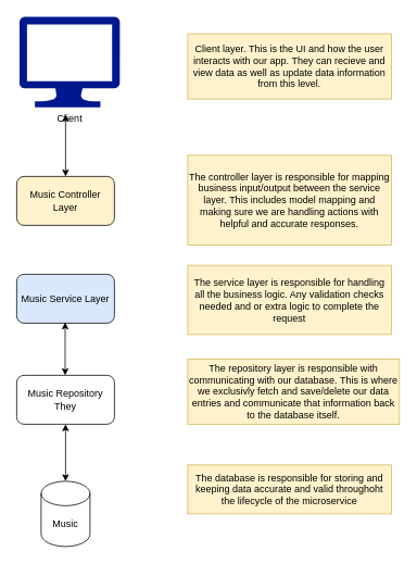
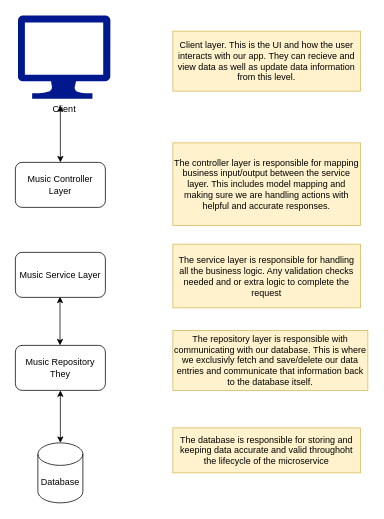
  <mxCell id="0" />
  <mxCell id="1" parent="0" />
- <mxCell id="2" value="Music" style="shape=cylinder3;whiteSpace=wrap;html=1;boundedLbl=1;backgroundOutline=1;size=15;" vertex="1" parent="1"><mxGeometry x="50" y="590" width="60" height="80" as="geometry" /></mxCell>
+ <mxCell id="2" value="Database" style="shape=cylinder3;whiteSpace=wrap;html=1;boundedLbl=1;backgroundOutline=1;size=15;" vertex="1" parent="1"><mxGeometry x="50" y="590" width="60" height="80" as="geometry" /></mxCell>
  <mxCell id="3" value="Music Repository They" style="rounded=1;whiteSpace=wrap;html=1;" vertex="1" parent="1"><mxGeometry x="20" y="460" width="120" height="60" as="geometry" /></mxCell>
- <mxCell id="4" value="Music Service Layer" style="rounded=1;whiteSpace=wrap;html=1;fillColor=#dae8fc;" vertex="1" parent="1"><mxGeometry x="20" y="336" width="120" height="60" as="geometry" /></mxCell>
- <mxCell id="5" value="Music Controller Layer" style="rounded=1;whiteSpace=wrap;html=1;fillColor=#fff2cc;" vertex="1" parent="1"><mxGeometry x="20" y="216" width="120" height="60" as="geometry" /></mxCell>
+ <mxCell id="4" value="Music Service Layer" style="rounded=1;whiteSpace=wrap;html=1;" vertex="1" parent="1"><mxGeometry x="20" y="336" width="120" height="60" as="geometry" /></mxCell>
+ <mxCell id="5" value="Music Controller Layer" style="rounded=1;whiteSpace=wrap;html=1;" vertex="1" parent="1"><mxGeometry x="20" y="216" width="120" height="60" as="geometry" /></mxCell>
  <mxCell id="6" value="" style="endArrow=classic;startArrow=classic;html=1;entryX=0.5;entryY=1;entryDx=0;entryDy=0;" edge="1" parent="1"><mxGeometry width="50" height="50" relative="1" as="geometry"><mxPoint x="79.5" y="460" as="sourcePoint" /><mxPoint x="79.5" y="395" as="targetPoint" /></mxGeometry></mxCell>
  <mxCell id="7" value="Client&lt;br&gt;" style="sketch=0;aspect=fixed;pointerEvents=1;shadow=0;dashed=0;html=1;strokeColor=none;labelPosition=center;verticalLabelPosition=bottom;verticalAlign=top;align=center;fillColor=#00188D;shape=mxgraph.azure.computer" vertex="1" parent="1"><mxGeometry x="23.34" y="20" width="123.33" height="111" as="geometry" /></mxCell>
  <mxCell id="8" value="" style="endArrow=classic;startArrow=classic;html=1;" edge="1" parent="1"><mxGeometry width="50" height="50" relative="1" as="geometry"><mxPoint x="80" y="216" as="sourcePoint" /><mxPoint x="80" y="140" as="targetPoint" /></mxGeometry></mxCell>
  <mxCell id="9" value="Client layer. This is the UI and how the user interacts with our app. They can recieve and view data as well as update data information from this level." style="text;html=1;strokeColor=#d6b656;fillColor=#fff2cc;align=center;verticalAlign=middle;whiteSpace=wrap;rounded=0;" vertex="1" parent="1"><mxGeometry x="230" y="41" width="250" height="80" as="geometry" /></mxCell>
  <mxCell id="10" value="The controller layer is responsible for mapping business input/output between the service layer. This includes model mapping and making sure we are handling actions with helpful and accurate responses." style="text;html=1;align=center;verticalAlign=middle;whiteSpace=wrap;rounded=0;fillColor=#fff2cc;strokeColor=#d6b656;" vertex="1" parent="1"><mxGeometry x="230" y="190" width="250" height="110" as="geometry" /></mxCell>
  <mxCell id="11" value="The service layer is responsible for handling all the business logic. Any validation checks needed and or extra logic to complete the request" style="text;html=1;strokeColor=#d6b656;fillColor=#fff2cc;align=center;verticalAlign=middle;whiteSpace=wrap;rounded=0;" vertex="1" parent="1"><mxGeometry x="230" y="325" width="250" height="85" as="geometry" /></mxCell>
  <mxCell id="12" value="The database is responsible for storing and keeping data accurate and valid throughoht the lifecycle of the microservice" style="text;html=1;strokeColor=#d6b656;fillColor=#fff2cc;align=center;verticalAlign=middle;whiteSpace=wrap;rounded=0;" vertex="1" parent="1"><mxGeometry x="230" y="570" width="250" height="60" as="geometry" /></mxCell>
  <mxCell id="13" value="The repository layer is responsible with communicating with our database. This is where we exclusivly fetch and save/delete our data entries and communicate that information back to the database itself." style="text;html=1;strokeColor=#d6b656;fillColor=#fff2cc;align=center;verticalAlign=middle;whiteSpace=wrap;rounded=0;" vertex="1" parent="1"><mxGeometry x="230" y="440" width="260" height="80" as="geometry" /></mxCell>
  <mxCell id="14" value="" style="endArrow=classic;startArrow=classic;html=1;entryX=0.5;entryY=1;entryDx=0;entryDy=0;" edge="1" parent="1" target="3"><mxGeometry width="50" height="50" relative="1" as="geometry"><mxPoint x="80" y="590" as="sourcePoint" /><mxPoint x="130" y="540" as="targetPoint" /></mxGeometry></mxCell>
